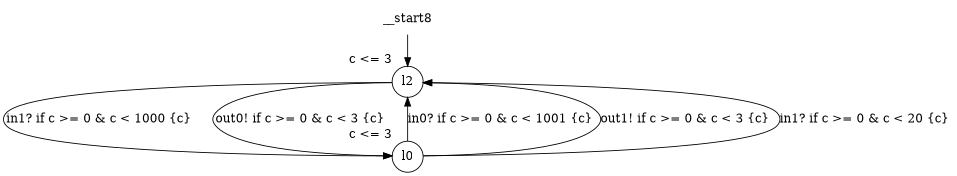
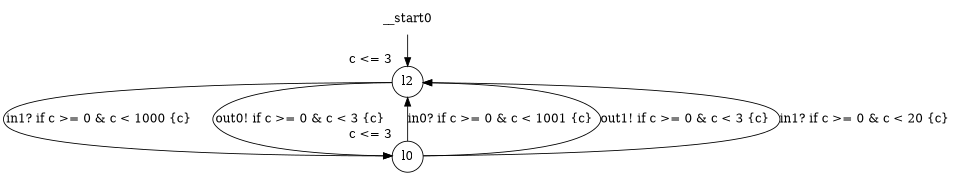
  digraph {
    node [shape=circle margin=0 xlabel="c <= 3"]
-   __start0 [shape=none label=__start8 margin="" xlabel=""]
+   __start0 [shape=none margin="" xlabel=""]
    n2 [label=l2]
    n3 [label=l0]
    __start0 -> n2
    n2 -> n3 [label="in1? if c >= 0 & c < 1000 {c} "]
    n2 -> n3 [label="out0! if c >= 0 & c < 3 {c} "]
    n3 -> n2 [label="in0? if c >= 0 & c < 1001 {c} "]
    n3 -> n2 [label="out1! if c >= 0 & c < 3 {c} "]
    n3 -> n2 [label="in1? if c >= 0 & c < 20 {c} "]
  }
